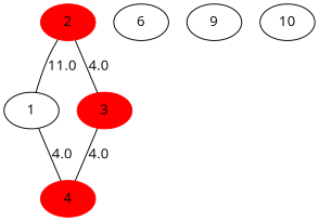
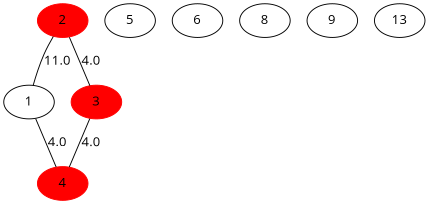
  graph {
    fontname="Open Sans"
    node [fontname="Open Sans"]
    edge [fontname="Open Sans"]
    2 [color=red style=filled]
    1
    3 [color=red style=filled]
    4 [color=red style=filled]
+   5
    6
+   8
    9
-   10
+   10 [label=13]
    2 -- 1 [label=11.0]
    2 -- 3 [label=4.0]
    1 -- 4 [label=4.0]
    3 -- 4 [label=4.0]
  }
